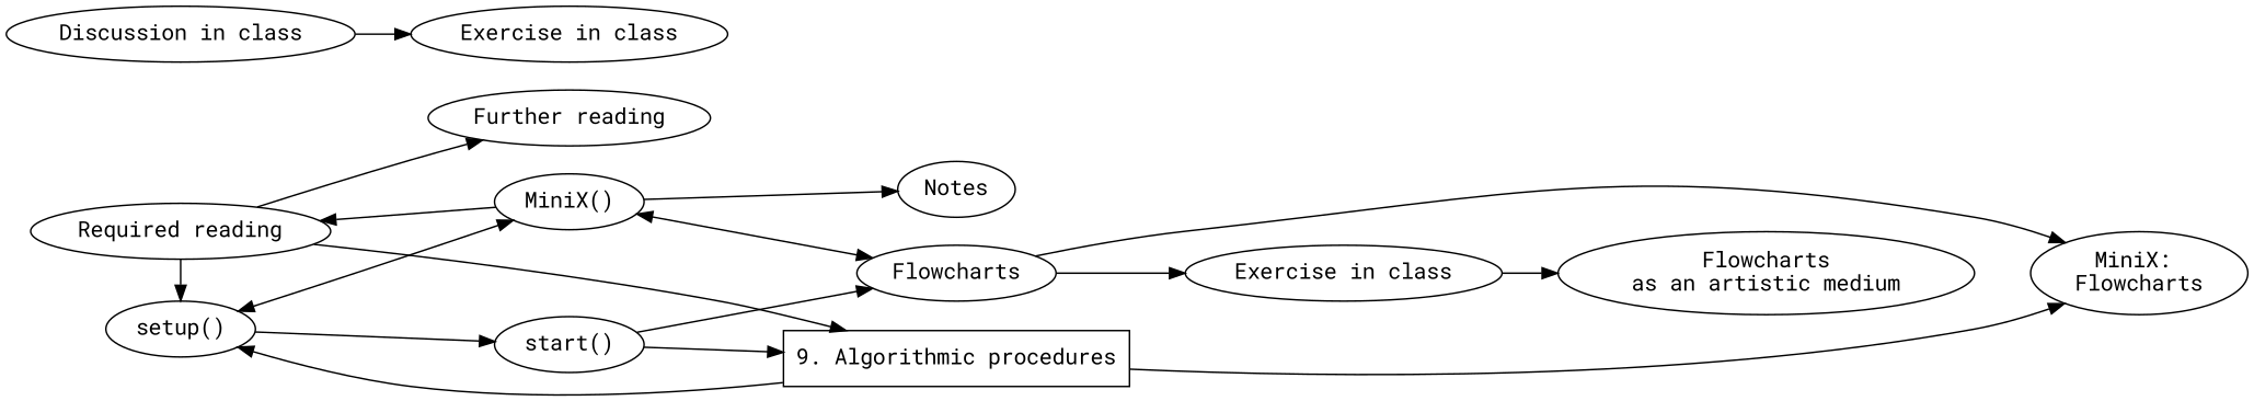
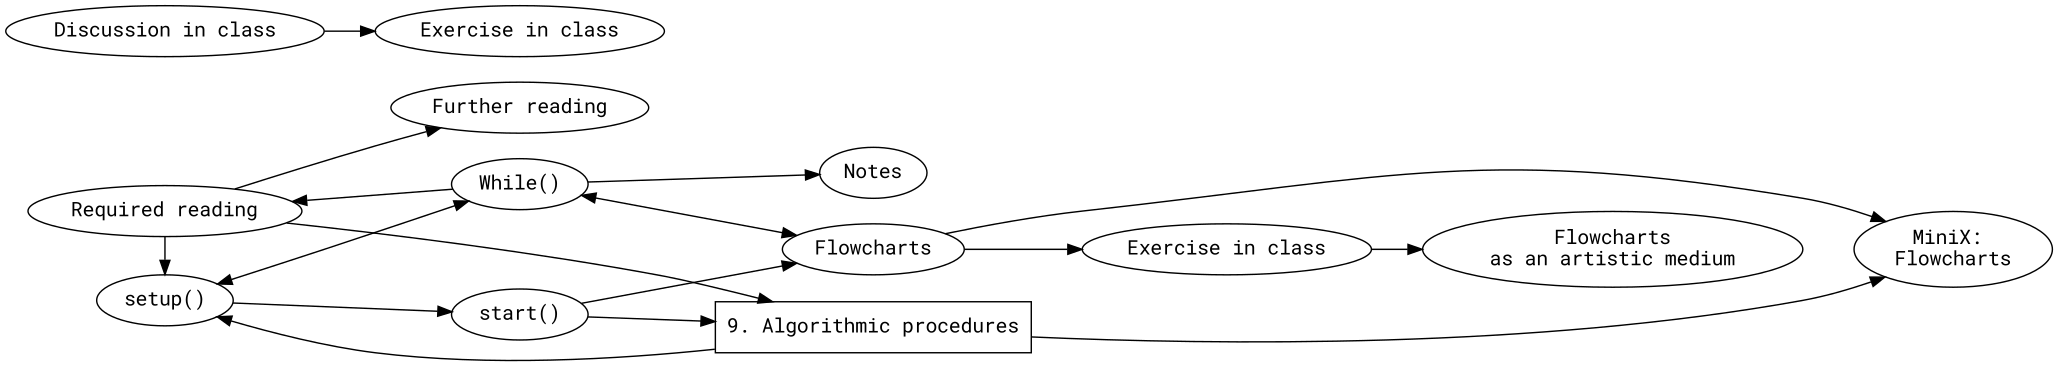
  digraph {
    fontname="Roboto Mono"
    rankdir=LR
    node [fontname="Roboto Mono"]
    edge [fontname="Roboto Mono"]
    n1 [label="setup()"]
    n2 [label="Required reading"]
    n3 [label="start()"]
-   n4 [label="MiniX()"]
+   n4 [label="While()"]
    n5 [label="9. Algorithmic procedures" penwidth="1pt" shape=rectangle style=bold]
    n6 [label="Further reading"]
    n7 [label="MiniX: \nFlowcharts"]
    n8 [label=Flowcharts]
    n9 [label=Notes]
    n10 [label="Discussion in class"]
    n11 [label="Exercise in class"]
    n12 [label="Exercise in class"]
    n13 [label="Flowcharts\nas an artistic medium"]
    subgraph sub_1 {
      rank=same
      n1
      n2
    }
    n1 -> n3
    n1 -> n4 [dir=both]
    n2 -> n1
    n2 -> n5
    n2 -> n6
    n3 -> n5
    n3 -> n8
    n4 -> n2
    n4 -> n8 [dir=both]
    n4 -> n9
    n5 -> n1
    n5 -> n7 [minlen=3]
    n8 -> n7
    n8 -> n12
    n10 -> n11
    n12 -> n13
  }
